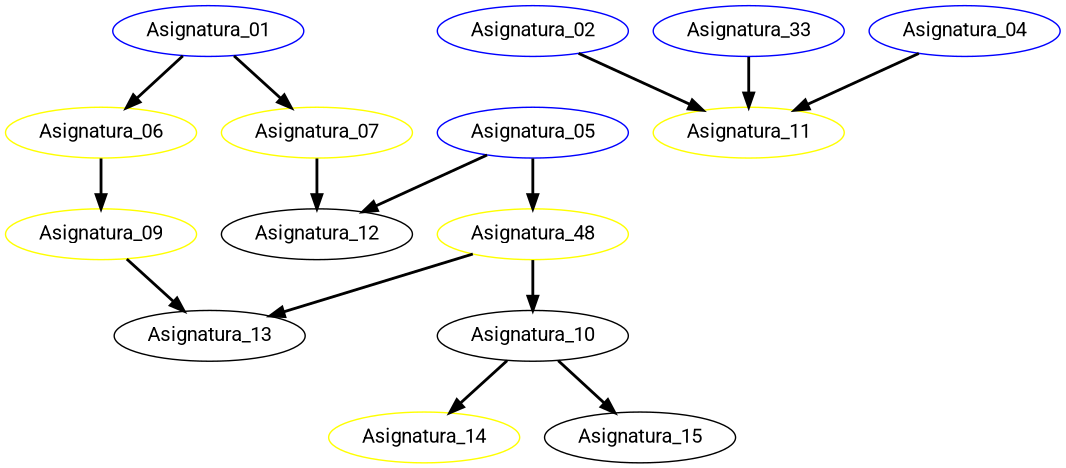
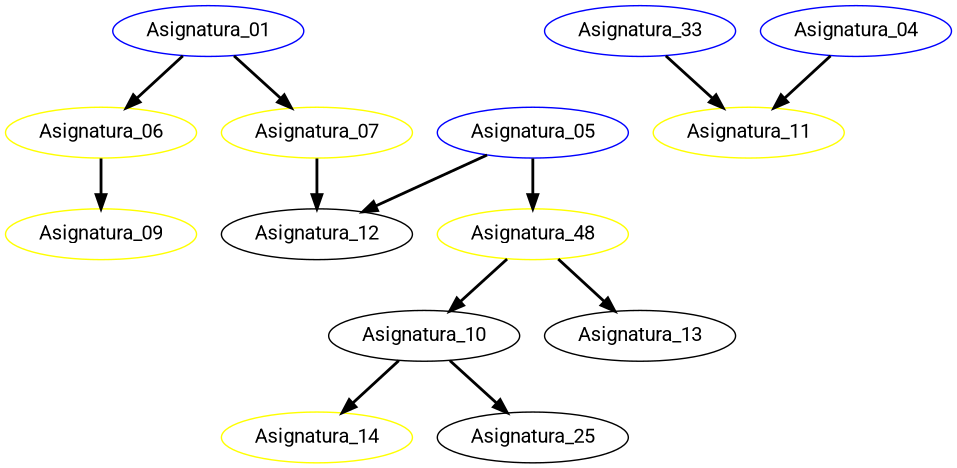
  strict digraph {
    fontname=Roboto
    node [color=yellow fontname=Roboto]
    edge [fontname=Roboto style=bold]
    n1 [color=blue label=Asignatura_01]
    n2 [label=Asignatura_06]
    n3 [label=Asignatura_07]
    n4 [label=Asignatura_09]
    n5 [color=black label=Asignatura_12]
-   n6 [color=blue label=Asignatura_02]
    n7 [label=Asignatura_11]
    n8 [color=blue label=Asignatura_33]
    n9 [color=blue label=Asignatura_04]
    n10 [color=blue label=Asignatura_05]
    n11 [label=Asignatura_48]
    n12 [color=black label=Asignatura_10]
    n13 [color=black label=Asignatura_13]
    n14 [label=Asignatura_14]
-   n15 [color=black label=Asignatura_15]
+   n15 [color=black label=Asignatura_25]
    n1 -> n2
    n1 -> n3
    n2 -> n4
    n3 -> n5
-   n4 -> n13
-   n6 -> n7
    n8 -> n7
    n9 -> n7
    n10 -> n5
    n10 -> n11
    n11 -> n12
    n11 -> n13
    n12 -> n14
    n12 -> n15
  }
